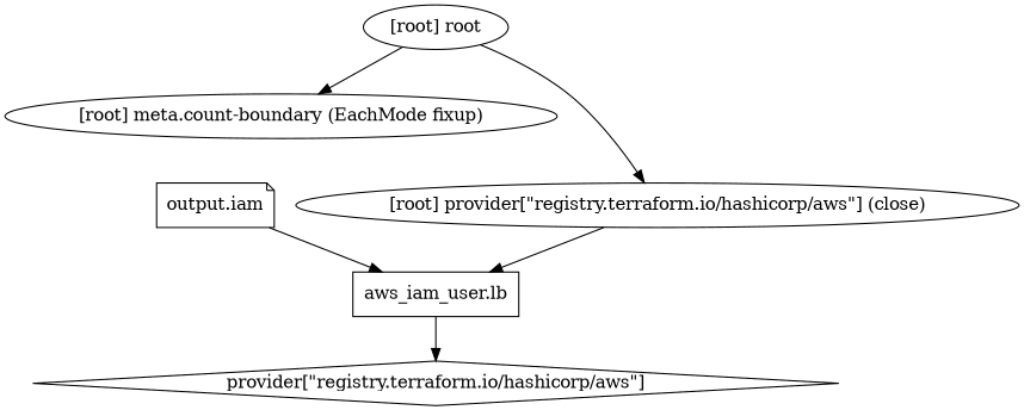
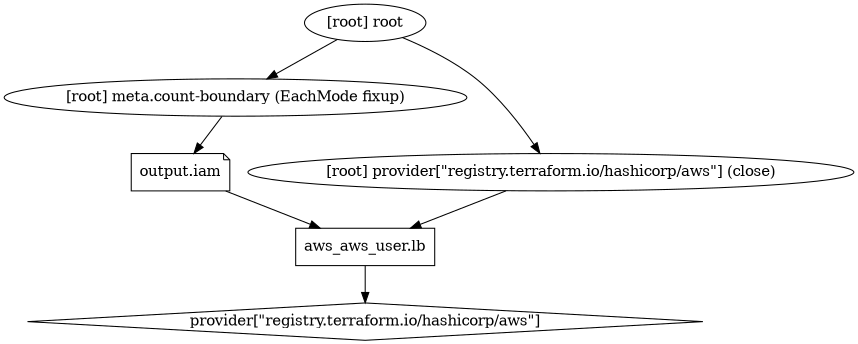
  digraph {
    compound=true
    newrank=true
-   n1 [label="aws_iam_user.lb" shape=box]
+   n1 [label="aws_aws_user.lb" shape=box]
    n2 [label="provider[\"registry.terraform.io/hashicorp/aws\"]" shape=diamond]
    n3 [label="output.iam" shape=note]
    "[root] meta.count-boundary (EachMode fixup)"
    "[root] provider[\"registry.terraform.io/hashicorp/aws\"] (close)"
    "[root] root"
    subgraph sub_1 {
      n1
      n2
      n3
      "[root] meta.count-boundary (EachMode fixup)"
      "[root] provider[\"registry.terraform.io/hashicorp/aws\"] (close)"
      "[root] root"
    }
    n1 -> n2
    n3 -> n1
+   "[root] meta.count-boundary (EachMode fixup)" -> n3
    "[root] provider[\"registry.terraform.io/hashicorp/aws\"] (close)" -> n1
    "[root] root" -> "[root] meta.count-boundary (EachMode fixup)"
    "[root] root" -> "[root] provider[\"registry.terraform.io/hashicorp/aws\"] (close)"
  }
